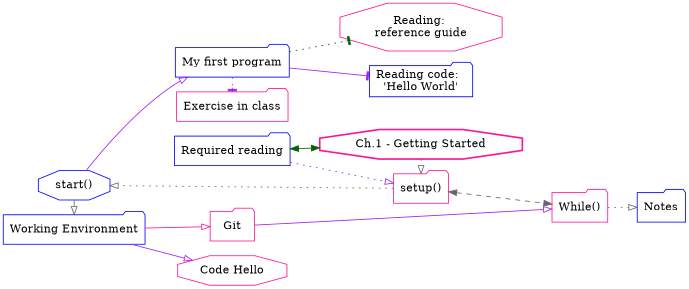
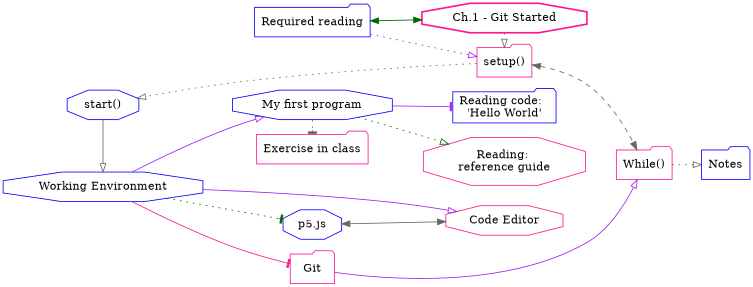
  digraph {
    rankdir=LR
    node [color=blue shape=folder]
    edge [arrowhead=onormal color=gray40 style=solid]
    n1 [label="start()" shape=octagon]
-   n2 [label="Working Environment"]
-   n3 [color=deeppink label="Ch.1 - Getting Started" shape=octagon style=bold]
+   n2 [label="Working Environment" shape=octagon]
+   n3 [color=deeppink label="Ch.1 - Git Started" shape=octagon style=bold]
    n4 [color=deeppink label="setup()"]
-   n5 [label="My first program"]
+   n5 [label="My first program" shape=octagon]
    n6 [color=deeppink label="Exercise in class"]
    n7 [color=deeppink label=Git]
    n8 [label="Required reading"]
-   n10 [color=deeppink label="Code Hello" shape=octagon]
+   n9 [label="p5.js" shape=octagon]
+   n10 [color=deeppink label="Code Editor" shape=octagon]
    n11 [color=deeppink label="While()"]
    n12 [label="Reading code:  \n'Hello World'"]
    n13 [color=deeppink label="Reading: \nreference guide" shape=octagon]
    n14 [label=Notes]
    subgraph sub_1 {
      rank=same
      n1
      n2
    }
    subgraph sub_2 {
      rank=same
      n3
      n4
    }
    subgraph sub_3 {
      rank=same
      n5
      n6
    }
    subgraph sub_4 {
      rank=same
      n6
      n7
    }
    subgraph sub_5 {
      rank=same
      n5
      n8
    }
    n1 -> n2
-   n1 -> n5 [color=purple]
-   n2 -> n7 [color=deeppink]
+   n2 -> n5 [color=purple]
+   n2 -> n7 [arrowhead=tee color=deeppink]
+   n2 -> n9 [arrowhead=tee color=darkgreen style=dotted]
    n2 -> n10 [color=purple]
    n3 -> n4 [style=dotted]
    n3 -> n8 [color=darkgreen dir=both arrowhead=""]
    n4 -> n1 [style=dotted]
    n4 -> n11 [dir=both style=dashed arrowhead=""]
-   n5 -> n6 [arrowhead=tee color=purple style=dotted]
+   n5 -> n6 [arrowhead=tee style=dotted]
    n5 -> n12 [arrowhead=tee color=purple]
-   n5 -> n13 [arrowhead=tee color=darkgreen style=dotted]
+   n5 -> n13 [color=darkgreen style=dotted]
    n7 -> n11 [color=purple]
    n8 -> n4 [color=purple style=dotted]
+   n9 -> n10 [dir=both arrowhead=""]
    n11 -> n14 [style=dotted]
  }
